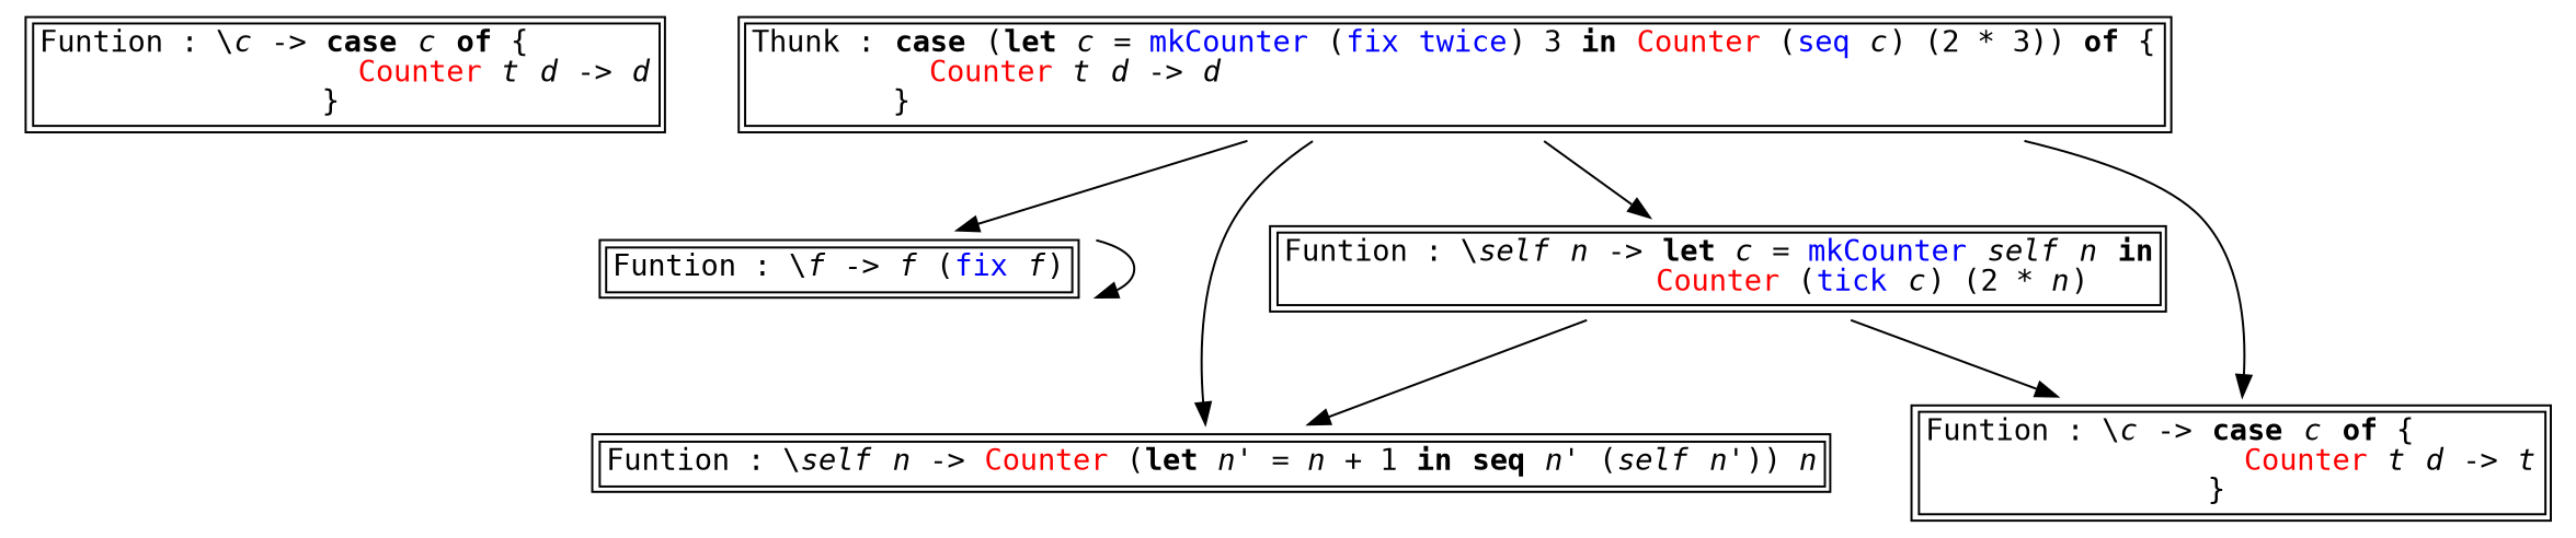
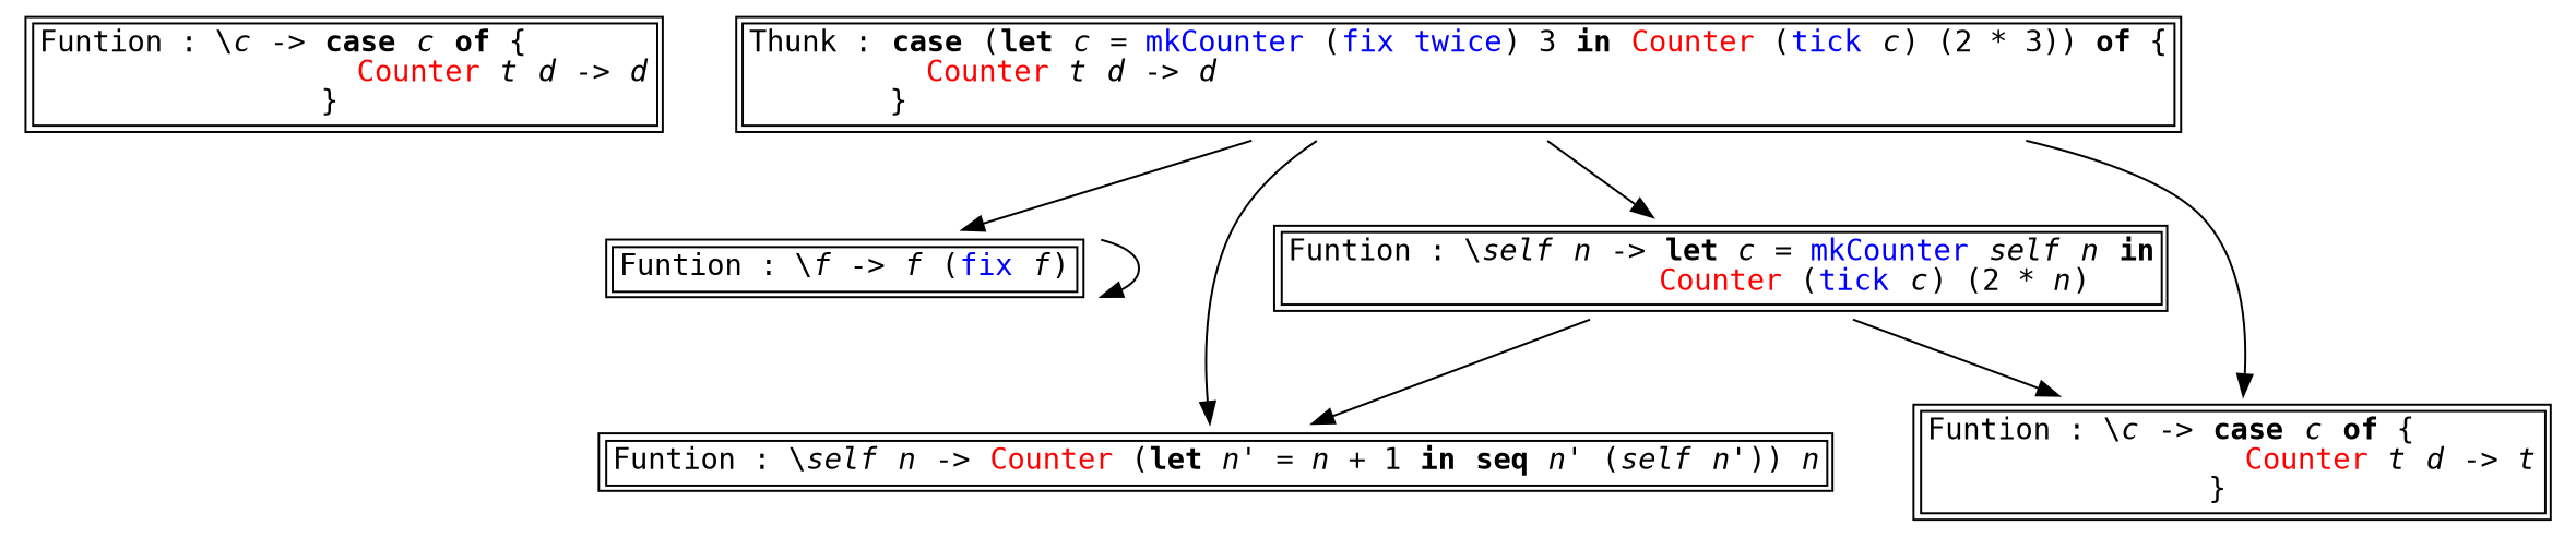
  digraph {
    node [fontname=monospace shape=plaintext]
    n1 [label=<<TABLE ALIGN="LEFT"><TR><TD BALIGN="LEFT" ALIGN="LEFT">Funtion&nbsp;:&nbsp;\<I>c</I>&nbsp;-&gt;&nbsp;<B>case</B>&nbsp;<I>c</I>&nbsp;<B>of</B>&nbsp;{&nbsp;&nbsp;&nbsp;&nbsp;&nbsp;&nbsp;&nbsp;<BR />&nbsp;&nbsp;&nbsp;&nbsp;&nbsp;&nbsp;&nbsp;&nbsp;&nbsp;&nbsp;&nbsp;&nbsp;&nbsp;&nbsp;&nbsp;&nbsp;&nbsp;&nbsp;<FONT COLOR="red">Counter</FONT>&nbsp;<I>t</I>&nbsp;<I>d</I>&nbsp;-&gt;&nbsp;<I>d</I><BR />&nbsp;&nbsp;&nbsp;&nbsp;&nbsp;&nbsp;&nbsp;&nbsp;&nbsp;&nbsp;&nbsp;&nbsp;&nbsp;&nbsp;&nbsp;&nbsp;}&nbsp;&nbsp;&nbsp;&nbsp;&nbsp;&nbsp;&nbsp;&nbsp;&nbsp;&nbsp;&nbsp;&nbsp;&nbsp;&nbsp;&nbsp;&nbsp;&nbsp;<BR /></TD></TR></TABLE>>]
    n2 [label=<<TABLE ALIGN="LEFT"><TR><TD BALIGN="LEFT" ALIGN="LEFT">Funtion&nbsp;:&nbsp;\<I>f</I>&nbsp;-&gt;&nbsp;<I>f</I>&nbsp;(<FONT COLOR="blue">fix</FONT>&nbsp;<I>f</I>)<BR /></TD></TR></TABLE>>]
-   n3 [label=<<TABLE ALIGN="LEFT"><TR><TD BALIGN="LEFT" ALIGN="LEFT">Thunk&nbsp;:&nbsp;<B>case</B>&nbsp;(<B>let</B>&nbsp;<I>c</I>&nbsp;=&nbsp;<FONT COLOR="blue">mkCounter</FONT>&nbsp;(<FONT COLOR="blue">fix</FONT>&nbsp;<FONT COLOR="blue">twice</FONT>)&nbsp;3&nbsp;<B>in</B>&nbsp;<FONT COLOR="red">Counter</FONT>&nbsp;(<FONT COLOR="blue">seq</FONT>&nbsp;<I>c</I>)&nbsp;(2&nbsp;*&nbsp;3))&nbsp;<B>of</B>&nbsp;{<BR />&nbsp;&nbsp;&nbsp;&nbsp;&nbsp;&nbsp;&nbsp;&nbsp;&nbsp;&nbsp;<FONT COLOR="red">Counter</FONT>&nbsp;<I>t</I>&nbsp;<I>d</I>&nbsp;-&gt;&nbsp;<I>d</I>&nbsp;&nbsp;&nbsp;&nbsp;&nbsp;&nbsp;&nbsp;&nbsp;&nbsp;&nbsp;&nbsp;&nbsp;&nbsp;&nbsp;&nbsp;&nbsp;&nbsp;&nbsp;&nbsp;&nbsp;&nbsp;&nbsp;&nbsp;&nbsp;&nbsp;&nbsp;&nbsp;&nbsp;&nbsp;&nbsp;&nbsp;&nbsp;&nbsp;&nbsp;&nbsp;&nbsp;&nbsp;&nbsp;&nbsp;&nbsp;&nbsp;&nbsp;&nbsp;&nbsp;&nbsp;&nbsp;&nbsp;&nbsp;&nbsp;&nbsp;&nbsp;&nbsp;&nbsp;<BR />&nbsp;&nbsp;&nbsp;&nbsp;&nbsp;&nbsp;&nbsp;&nbsp;}&nbsp;&nbsp;&nbsp;&nbsp;&nbsp;&nbsp;&nbsp;&nbsp;&nbsp;&nbsp;&nbsp;&nbsp;&nbsp;&nbsp;&nbsp;&nbsp;&nbsp;&nbsp;&nbsp;&nbsp;&nbsp;&nbsp;&nbsp;&nbsp;&nbsp;&nbsp;&nbsp;&nbsp;&nbsp;&nbsp;&nbsp;&nbsp;&nbsp;&nbsp;&nbsp;&nbsp;&nbsp;&nbsp;&nbsp;&nbsp;&nbsp;&nbsp;&nbsp;&nbsp;&nbsp;&nbsp;&nbsp;&nbsp;&nbsp;&nbsp;&nbsp;&nbsp;&nbsp;&nbsp;&nbsp;&nbsp;&nbsp;&nbsp;&nbsp;&nbsp;&nbsp;&nbsp;&nbsp;&nbsp;&nbsp;&nbsp;&nbsp;&nbsp;&nbsp;&nbsp;<BR /></TD></TR></TABLE>>]
+   n3 [label=<<TABLE ALIGN="LEFT"><TR><TD BALIGN="LEFT" ALIGN="LEFT">Thunk&nbsp;:&nbsp;<B>case</B>&nbsp;(<B>let</B>&nbsp;<I>c</I>&nbsp;=&nbsp;<FONT COLOR="blue">mkCounter</FONT>&nbsp;(<FONT COLOR="blue">fix</FONT>&nbsp;<FONT COLOR="blue">twice</FONT>)&nbsp;3&nbsp;<B>in</B>&nbsp;<FONT COLOR="red">Counter</FONT>&nbsp;(<FONT COLOR="blue">tick</FONT>&nbsp;<I>c</I>)&nbsp;(2&nbsp;*&nbsp;3))&nbsp;<B>of</B>&nbsp;{<BR />&nbsp;&nbsp;&nbsp;&nbsp;&nbsp;&nbsp;&nbsp;&nbsp;&nbsp;&nbsp;<FONT COLOR="red">Counter</FONT>&nbsp;<I>t</I>&nbsp;<I>d</I>&nbsp;-&gt;&nbsp;<I>d</I>&nbsp;&nbsp;&nbsp;&nbsp;&nbsp;&nbsp;&nbsp;&nbsp;&nbsp;&nbsp;&nbsp;&nbsp;&nbsp;&nbsp;&nbsp;&nbsp;&nbsp;&nbsp;&nbsp;&nbsp;&nbsp;&nbsp;&nbsp;&nbsp;&nbsp;&nbsp;&nbsp;&nbsp;&nbsp;&nbsp;&nbsp;&nbsp;&nbsp;&nbsp;&nbsp;&nbsp;&nbsp;&nbsp;&nbsp;&nbsp;&nbsp;&nbsp;&nbsp;&nbsp;&nbsp;&nbsp;&nbsp;&nbsp;&nbsp;&nbsp;&nbsp;&nbsp;&nbsp;<BR />&nbsp;&nbsp;&nbsp;&nbsp;&nbsp;&nbsp;&nbsp;&nbsp;}&nbsp;&nbsp;&nbsp;&nbsp;&nbsp;&nbsp;&nbsp;&nbsp;&nbsp;&nbsp;&nbsp;&nbsp;&nbsp;&nbsp;&nbsp;&nbsp;&nbsp;&nbsp;&nbsp;&nbsp;&nbsp;&nbsp;&nbsp;&nbsp;&nbsp;&nbsp;&nbsp;&nbsp;&nbsp;&nbsp;&nbsp;&nbsp;&nbsp;&nbsp;&nbsp;&nbsp;&nbsp;&nbsp;&nbsp;&nbsp;&nbsp;&nbsp;&nbsp;&nbsp;&nbsp;&nbsp;&nbsp;&nbsp;&nbsp;&nbsp;&nbsp;&nbsp;&nbsp;&nbsp;&nbsp;&nbsp;&nbsp;&nbsp;&nbsp;&nbsp;&nbsp;&nbsp;&nbsp;&nbsp;&nbsp;&nbsp;&nbsp;&nbsp;&nbsp;&nbsp;<BR /></TD></TR></TABLE>>]
    n4 [label=<<TABLE ALIGN="LEFT"><TR><TD BALIGN="LEFT" ALIGN="LEFT">Funtion&nbsp;:&nbsp;\<I>self</I>&nbsp;<I>n</I>&nbsp;-&gt;&nbsp;<FONT COLOR="red">Counter</FONT>&nbsp;(<B>let</B>&nbsp;<I>n'</I>&nbsp;=&nbsp;<I>n</I>&nbsp;+&nbsp;1&nbsp;<B>in</B>&nbsp;<B>seq</B>&nbsp;<I>n'</I>&nbsp;(<I>self</I>&nbsp;<I>n'</I>))&nbsp;<I>n</I><BR /></TD></TR></TABLE>>]
    n5 [label=<<TABLE ALIGN="LEFT"><TR><TD BALIGN="LEFT" ALIGN="LEFT">Funtion&nbsp;:&nbsp;\<I>c</I>&nbsp;-&gt;&nbsp;<B>case</B>&nbsp;<I>c</I>&nbsp;<B>of</B>&nbsp;{&nbsp;&nbsp;&nbsp;&nbsp;&nbsp;&nbsp;&nbsp;<BR />&nbsp;&nbsp;&nbsp;&nbsp;&nbsp;&nbsp;&nbsp;&nbsp;&nbsp;&nbsp;&nbsp;&nbsp;&nbsp;&nbsp;&nbsp;&nbsp;&nbsp;&nbsp;<FONT COLOR="red">Counter</FONT>&nbsp;<I>t</I>&nbsp;<I>d</I>&nbsp;-&gt;&nbsp;<I>t</I><BR />&nbsp;&nbsp;&nbsp;&nbsp;&nbsp;&nbsp;&nbsp;&nbsp;&nbsp;&nbsp;&nbsp;&nbsp;&nbsp;&nbsp;&nbsp;&nbsp;}&nbsp;&nbsp;&nbsp;&nbsp;&nbsp;&nbsp;&nbsp;&nbsp;&nbsp;&nbsp;&nbsp;&nbsp;&nbsp;&nbsp;&nbsp;&nbsp;&nbsp;<BR /></TD></TR></TABLE>>]
    n6 [label=<<TABLE ALIGN="LEFT"><TR><TD BALIGN="LEFT" ALIGN="LEFT">Funtion&nbsp;:&nbsp;\<I>self</I>&nbsp;<I>n</I>&nbsp;-&gt;&nbsp;<B>let</B>&nbsp;<I>c</I>&nbsp;=&nbsp;<FONT COLOR="blue">mkCounter</FONT>&nbsp;<I>self</I>&nbsp;<I>n</I>&nbsp;<B>in</B><BR />&nbsp;&nbsp;&nbsp;&nbsp;&nbsp;&nbsp;&nbsp;&nbsp;&nbsp;&nbsp;&nbsp;&nbsp;&nbsp;&nbsp;&nbsp;&nbsp;&nbsp;&nbsp;&nbsp;&nbsp;&nbsp;<FONT COLOR="red">Counter</FONT>&nbsp;(<FONT COLOR="blue">tick</FONT>&nbsp;<I>c</I>)&nbsp;(2&nbsp;*&nbsp;<I>n</I>)&nbsp;&nbsp;&nbsp;<BR /></TD></TR></TABLE>>]
    n2 -> n2
    n3 -> n2
    n3 -> n4
    n3 -> n5
    n3 -> n6
    n6 -> n4
    n6 -> n5
  }
